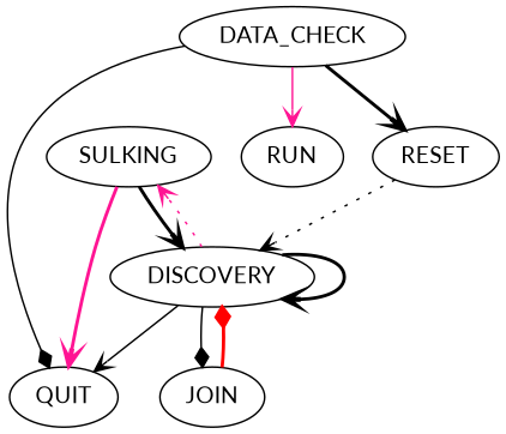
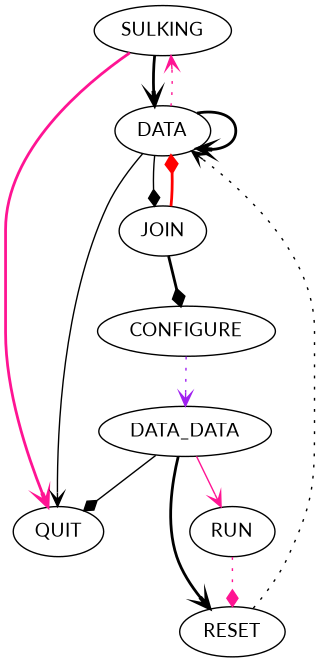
  digraph {
    fontname=Lato
    node [fontname=Lato]
    edge [arrowhead=vee color=black fontname=Lato style=bold]
    SULKING
    QUIT
-   DISCOVERY
+   DISCOVERY [label=DATA]
    JOIN
-   DATA_CHECK
+   CONFIGURE
+   DATA_CHECK [label=DATA_DATA]
    RESET
    RUN
    SULKING -> QUIT [color=deeppink]
    SULKING -> DISCOVERY
    DISCOVERY -> SULKING [color=deeppink style=dotted]
    DISCOVERY -> QUIT [style=solid]
    DISCOVERY -> DISCOVERY
    DISCOVERY -> JOIN [arrowhead=diamond style=solid]
    JOIN -> DISCOVERY [arrowhead=diamond color=red]
+   JOIN -> CONFIGURE [arrowhead=diamond]
+   CONFIGURE -> DATA_CHECK [color=purple style=dotted]
    DATA_CHECK -> QUIT [arrowhead=diamond style=solid]
    DATA_CHECK -> RESET
    DATA_CHECK -> RUN [color=deeppink style=solid]
    RESET -> DISCOVERY [style=dotted]
+   RUN -> RESET [arrowhead=diamond color=deeppink style=dotted]
  }
